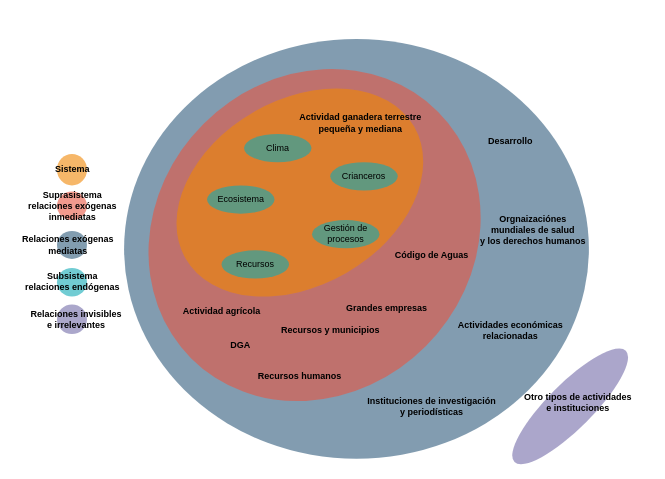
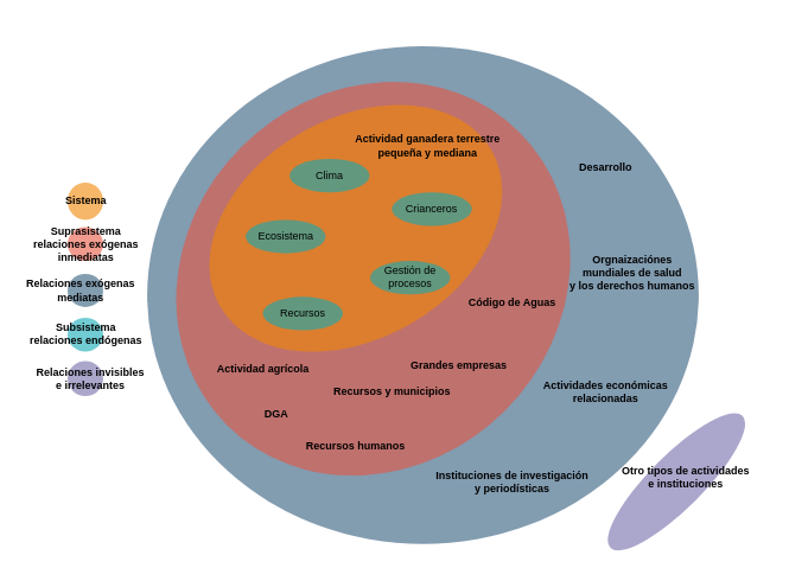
  <mxCell id="0" />
  <mxCell id="1" parent="0" />
  <mxCell id="2" value="" style="ellipse;whiteSpace=wrap;fillColor=#2F5B7C;opacity=60;strokeColor=none;html=1;" parent="1" vertex="1"><mxGeometry x="165" y="20" width="620" height="560" as="geometry" /></mxCell>
  <mxCell id="3" value="" style="ellipse;whiteSpace=wrap;rotation=135;fillColor=#E85642;opacity=60;strokeColor=none;html=1;" parent="1" vertex="1"><mxGeometry x="186.35" y="71.87" width="465.47" height="419.39" as="geometry" /></mxCell>
  <mxCell id="4" value="" style="ellipse;whiteSpace=wrap;rotation=-30;fillColor=#F08705;opacity=60;strokeColor=none;html=1;" parent="1" vertex="1"><mxGeometry x="223.44" y="101.07" width="352.04" height="247.71" as="geometry" /></mxCell>
  <mxCell id="5" value="Clima" style="ellipse;whiteSpace=wrap;fillColor=#12AAB5;opacity=60;strokeColor=none;rotation=0;html=1;" parent="1" vertex="1"><mxGeometry x="325" y="146.75" width="90" height="37.67" as="geometry" /></mxCell>
  <mxCell id="6" value="" style="ellipse;whiteSpace=wrap;rotation=-45;fillColor=#736CA8;opacity=60;strokeColor=none;html=1;" parent="1" vertex="1"><mxGeometry x="655" y="480" width="210" height="60" as="geometry" /></mxCell>
  <mxCell id="7" value="" style="ellipse;whiteSpace=wrap;rotation=0;fillColor=#f08705;opacity=60;strokeColor=none;html=1;gradientColor=none;fontSize=15;fontColor=#FFFFFF;" parent="1" vertex="1"><mxGeometry x="75.5" y="173.485" width="40.0" height="41.869" as="geometry" /></mxCell>
  <mxCell id="8" value="" style="ellipse;whiteSpace=wrap;rotation=0;fillColor=#e85642;opacity=60;strokeColor=none;html=1;fontSize=15;fontColor=#FFFFFF;" parent="1" vertex="1"><mxGeometry x="75.5" y="223.485" width="40" height="38.092" as="geometry" /></mxCell>
  <mxCell id="9" value="" style="ellipse;whiteSpace=wrap;fillColor=#2f5b7c;opacity=60;strokeColor=none;html=1;fontSize=15;fontColor=#FFFFFF;" parent="1" vertex="1"><mxGeometry x="75.5" y="276.061" width="40" height="37.423" as="geometry" /></mxCell>
  <mxCell id="10" value="" style="ellipse;whiteSpace=wrap;fillColor=#12aab5;opacity=60;strokeColor=none;html=1;fontSize=15;fontColor=#FFFFFF;" parent="1" vertex="1"><mxGeometry x="75.5" y="325.392" width="40" height="38.092" as="geometry" /></mxCell>
  <mxCell id="11" value="" style="ellipse;whiteSpace=wrap;rotation=0;fillColor=#736ca8;opacity=60;strokeColor=none;html=1;fontSize=15;fontColor=#FFFFFF;" parent="1" vertex="1"><mxGeometry x="75.5" y="374.283" width="40.0" height="39.202" as="geometry" /></mxCell>
  <mxCell id="12" value="Sistema" style="text;html=1;align=center;verticalAlign=middle;resizable=0;points=[];autosize=1;strokeColor=none;fontStyle=1" vertex="1" parent="1"><mxGeometry x="65.5" y="184.42" width="60" height="20" as="geometry" /></mxCell>
  <mxCell id="13" value="&lt;div&gt;Suprasistema&lt;/div&gt;&lt;div&gt;relaciones exógenas&lt;/div&gt;&lt;div&gt;inmediatas&lt;br&gt;&lt;/div&gt;" style="text;html=1;align=center;verticalAlign=middle;resizable=0;points=[];autosize=1;strokeColor=none;fontStyle=1" vertex="1" parent="1"><mxGeometry x="30.5" y="217.53" width="130" height="50" as="geometry" /></mxCell>
  <mxCell id="14" value="&lt;div&gt;Relaciones exógenas&lt;/div&gt;&lt;div&gt;mediatas&lt;br&gt;&lt;/div&gt;" style="text;html=1;align=center;verticalAlign=middle;resizable=0;points=[];autosize=1;strokeColor=none;fontStyle=1" vertex="1" parent="1"><mxGeometry x="20" y="279.77" width="140" height="30" as="geometry" /></mxCell>
  <mxCell id="15" value="&lt;div&gt;Subsistema&lt;/div&gt;&lt;div&gt;relaciones endógenas&lt;br&gt;&lt;/div&gt;" style="text;html=1;align=center;verticalAlign=middle;resizable=0;points=[];autosize=1;strokeColor=none;fontStyle=1" vertex="1" parent="1"><mxGeometry x="25.5" y="329.44" width="140" height="30" as="geometry" /></mxCell>
  <mxCell id="16" value="&lt;div&gt;Relaciones invisibles&lt;/div&gt;&lt;div&gt;e irrelevantes&lt;br&gt;&lt;/div&gt;" style="text;html=1;align=center;verticalAlign=middle;resizable=0;points=[];autosize=1;strokeColor=none;fontStyle=1" vertex="1" parent="1"><mxGeometry x="35.5" y="378.88" width="130" height="30" as="geometry" /></mxCell>
  <mxCell id="17" value="&lt;div&gt;Actividad ganadera terrestre &lt;br&gt;&lt;/div&gt;&lt;div&gt;pequeña y mediana&lt;br&gt;&lt;/div&gt;" style="text;html=1;align=center;verticalAlign=middle;resizable=0;points=[];autosize=1;strokeColor=none;fontStyle=1" vertex="1" parent="1"><mxGeometry x="390" y="116.75" width="180" height="30" as="geometry" /></mxCell>
  <mxCell id="18" value="Crianceros" style="ellipse;whiteSpace=wrap;fillColor=#12AAB5;opacity=60;strokeColor=none;rotation=0;html=1;" vertex="1" parent="1"><mxGeometry x="440" y="184.42" width="90" height="37.67" as="geometry" /></mxCell>
  <mxCell id="19" value="Ecosistema" style="ellipse;whiteSpace=wrap;fillColor=#12AAB5;opacity=60;strokeColor=none;rotation=0;html=1;" vertex="1" parent="1"><mxGeometry x="275.67" y="215.35" width="90" height="37.67" as="geometry" /></mxCell>
  <mxCell id="20" value="&lt;div&gt;Gestión de&lt;/div&gt;&lt;div&gt;procesos&lt;br&gt;&lt;/div&gt;" style="ellipse;whiteSpace=wrap;fillColor=#12AAB5;opacity=60;strokeColor=none;rotation=0;html=1;" vertex="1" parent="1"><mxGeometry x="415.67" y="261.58" width="90" height="37.67" as="geometry" /></mxCell>
  <mxCell id="21" value="Recursos" style="ellipse;whiteSpace=wrap;fillColor=#12AAB5;opacity=60;strokeColor=none;rotation=0;html=1;" vertex="1" parent="1"><mxGeometry x="295" y="301.97" width="90" height="37.67" as="geometry" /></mxCell>
  <mxCell id="22" value="Actividad agrícola" style="text;html=1;align=center;verticalAlign=middle;resizable=0;points=[];autosize=1;strokeColor=none;fontStyle=1" vertex="1" parent="1"><mxGeometry x="235" y="374.28" width="120" height="20" as="geometry" /></mxCell>
  <mxCell id="23" value="Código de Aguas" style="text;html=1;align=center;verticalAlign=middle;resizable=0;points=[];autosize=1;strokeColor=none;fontStyle=1" vertex="1" parent="1"><mxGeometry x="520" y="299.25" width="110" height="20" as="geometry" /></mxCell>
  <mxCell id="24" value="Grandes empresas" style="text;html=1;align=center;verticalAlign=middle;resizable=0;points=[];autosize=1;strokeColor=none;fontStyle=1" vertex="1" parent="1"><mxGeometry x="455.48" y="368.78" width="120" height="20" as="geometry" /></mxCell>
  <mxCell id="25" value="&lt;div&gt;Instituciones de investigación&lt;/div&gt;&lt;div&gt;y periodísticas&lt;/div&gt;" style="text;html=1;align=center;verticalAlign=middle;resizable=0;points=[];autosize=1;strokeColor=none;fontStyle=1" vertex="1" parent="1"><mxGeometry x="485" y="495" width="180" height="30" as="geometry" /></mxCell>
  <mxCell id="26" value="Recursos y municipios" style="text;html=1;align=center;verticalAlign=middle;resizable=0;points=[];autosize=1;strokeColor=none;fontStyle=1" vertex="1" parent="1"><mxGeometry x="370" y="399.28" width="140" height="20" as="geometry" /></mxCell>
  <mxCell id="27" value="&lt;div&gt;Actividades económicas &lt;br&gt;&lt;/div&gt;&lt;div&gt;relacionadas&lt;br&gt;&lt;/div&gt;" style="text;html=1;align=center;verticalAlign=middle;resizable=0;points=[];autosize=1;strokeColor=none;fontStyle=1" vertex="1" parent="1"><mxGeometry x="605" y="394.28" width="150" height="30" as="geometry" /></mxCell>
  <mxCell id="28" value="Recursos humanos" style="text;html=1;align=center;verticalAlign=middle;resizable=0;points=[];autosize=1;strokeColor=none;fontStyle=1" vertex="1" parent="1"><mxGeometry x="334.46" y="460" width="130" height="20" as="geometry" /></mxCell>
  <mxCell id="29" value="&lt;div&gt;Orgnaizaciónes &lt;br&gt;&lt;/div&gt;&lt;div&gt;mundiales de salud&lt;/div&gt;&lt;div&gt;y los derechos humanos&lt;br&gt;&lt;/div&gt;" style="text;html=1;align=center;verticalAlign=middle;resizable=0;points=[];autosize=1;strokeColor=none;fontStyle=1" vertex="1" parent="1"><mxGeometry x="635" y="250" width="150" height="50" as="geometry" /></mxCell>
  <mxCell id="30" value="&lt;div&gt;Otro tipos de actividades&lt;/div&gt;&lt;div&gt;e instituciones&lt;br&gt;&lt;/div&gt;" style="text;html=1;align=center;verticalAlign=middle;resizable=0;points=[];autosize=1;strokeColor=none;fontStyle=1" vertex="1" parent="1"><mxGeometry x="690" y="490" width="160" height="30" as="geometry" /></mxCell>
  <mxCell id="31" value="&lt;div&gt;Desarrollo &lt;br&gt;&lt;/div&gt;" style="text;html=1;align=center;verticalAlign=middle;resizable=0;points=[];autosize=1;strokeColor=none;fontStyle=1" vertex="1" parent="1"><mxGeometry x="645" y="146.75" width="70" height="20" as="geometry" /></mxCell>
- <mxCell id="32" value="DGA" style="text;html=1;align=center;verticalAlign=middle;resizable=0;points=[];autosize=1;strokeColor=none;fontStyle=1" vertex="1" parent="1"><mxGeometry x="300" y="419.28" width="40" height="20" as="geometry" /></mxCell>
+ <mxCell id="32" value="DGA" style="text;html=1;align=center;verticalAlign=middle;resizable=0;points=[];autosize=1;strokeColor=none;fontStyle=1" vertex="1" parent="1"><mxGeometry x="290" y="424.28" width="40" height="20" as="geometry" /></mxCell>
